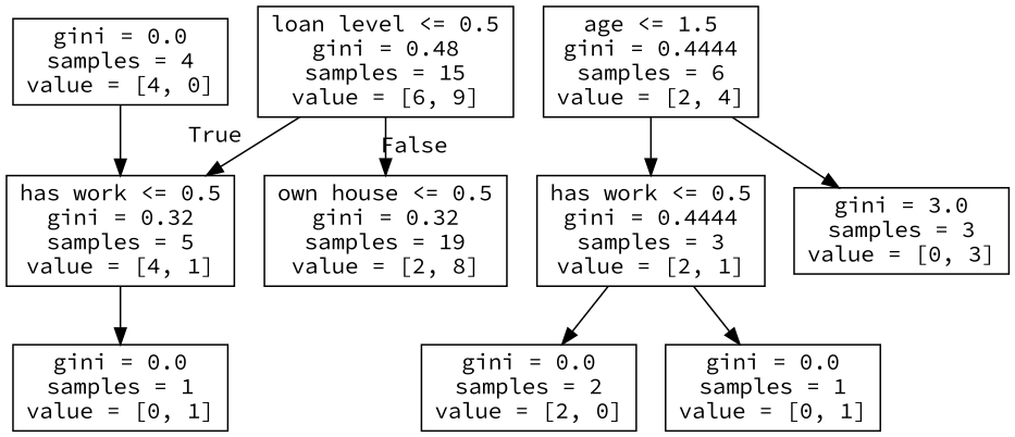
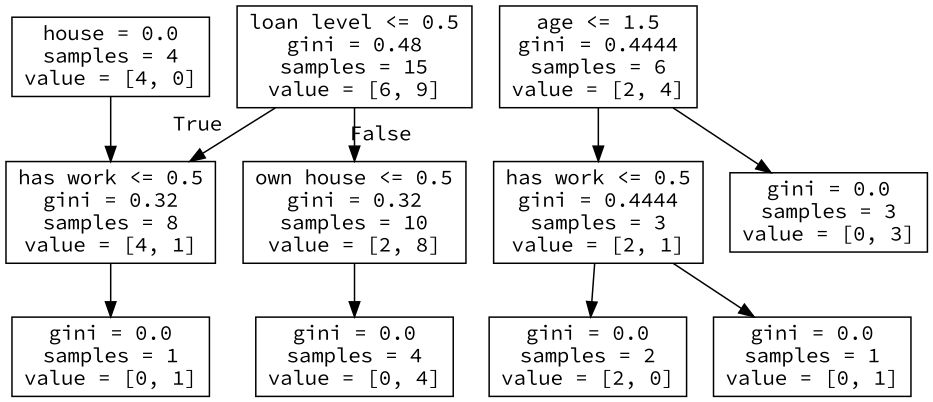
  digraph {
    fontname="Source Code Pro"
    node [fontname="Source Code Pro" shape=box]
    edge [fontname="Source Code Pro"]
    n1 [label="loan level <= 0.5\ngini = 0.48\nsamples = 15\nvalue = [6, 9]"]
-   n2 [label="has work <= 0.5\ngini = 0.32\nsamples = 5\nvalue = [4, 1]"]
-   n3 [label="own house <= 0.5\ngini = 0.32\nsamples = 19\nvalue = [2, 8]"]
+   n2 [label="has work <= 0.5\ngini = 0.32\nsamples = 8\nvalue = [4, 1]"]
+   n3 [label="own house <= 0.5\ngini = 0.32\nsamples = 10\nvalue = [2, 8]"]
    n4 [label="gini = 0.0\nsamples = 1\nvalue = [0, 1]"]
-   n6 [label="gini = 0.0\nsamples = 4\nvalue = [4, 0]"]
+   n5 [label="gini = 0.0\nsamples = 4\nvalue = [0, 4]"]
+   n6 [label="house = 0.0\nsamples = 4\nvalue = [4, 0]"]
    n7 [label="age <= 1.5\ngini = 0.4444\nsamples = 6\nvalue = [2, 4]"]
    n8 [label="has work <= 0.5\ngini = 0.4444\nsamples = 3\nvalue = [2, 1]"]
-   n9 [label="gini = 3.0\nsamples = 3\nvalue = [0, 3]"]
+   n9 [label="gini = 0.0\nsamples = 3\nvalue = [0, 3]"]
    n10 [label="gini = 0.0\nsamples = 2\nvalue = [2, 0]"]
    n11 [label="gini = 0.0\nsamples = 1\nvalue = [0, 1]"]
    n1 -> n2 [headlabel=True labelangle=45 labeldistance=2.5]
    n1 -> n3 [headlabel=False labelangle=-45 labeldistance=2.5]
    n2 -> n4
+   n3 -> n5
    n6 -> n2
    n7 -> n8
    n7 -> n9
    n8 -> n10
    n8 -> n11
  }
